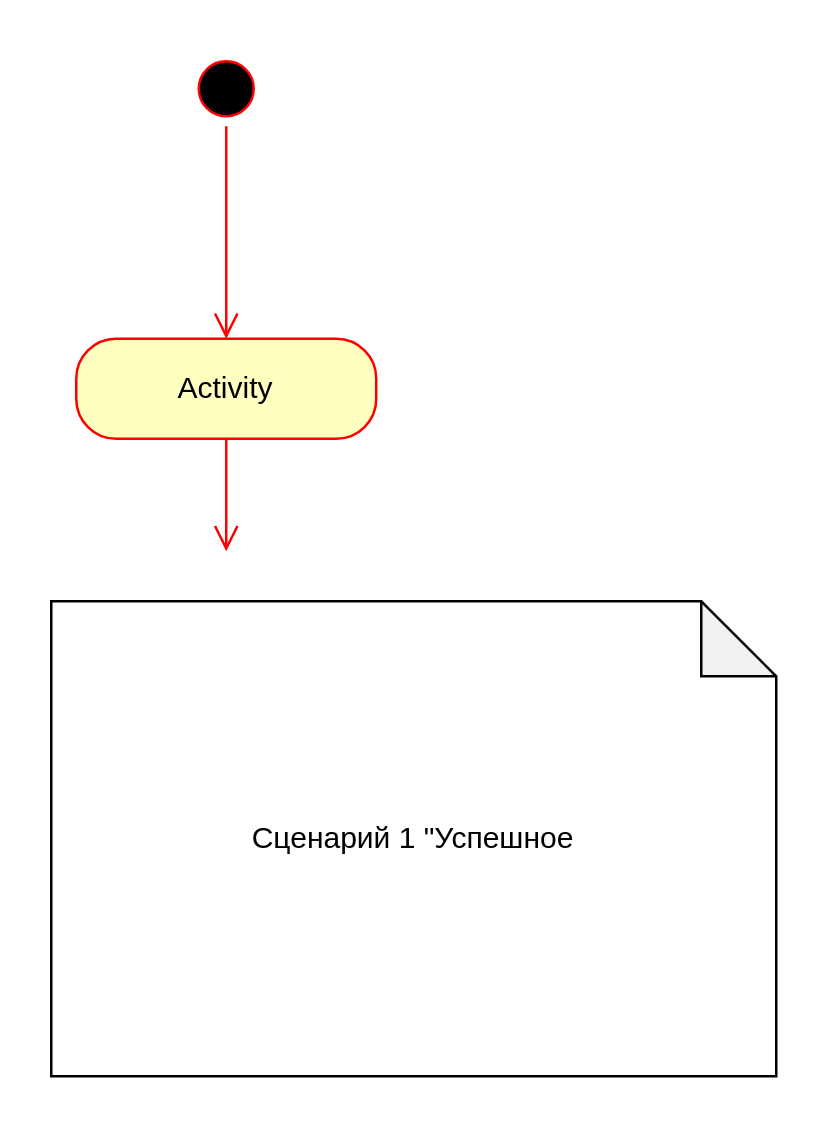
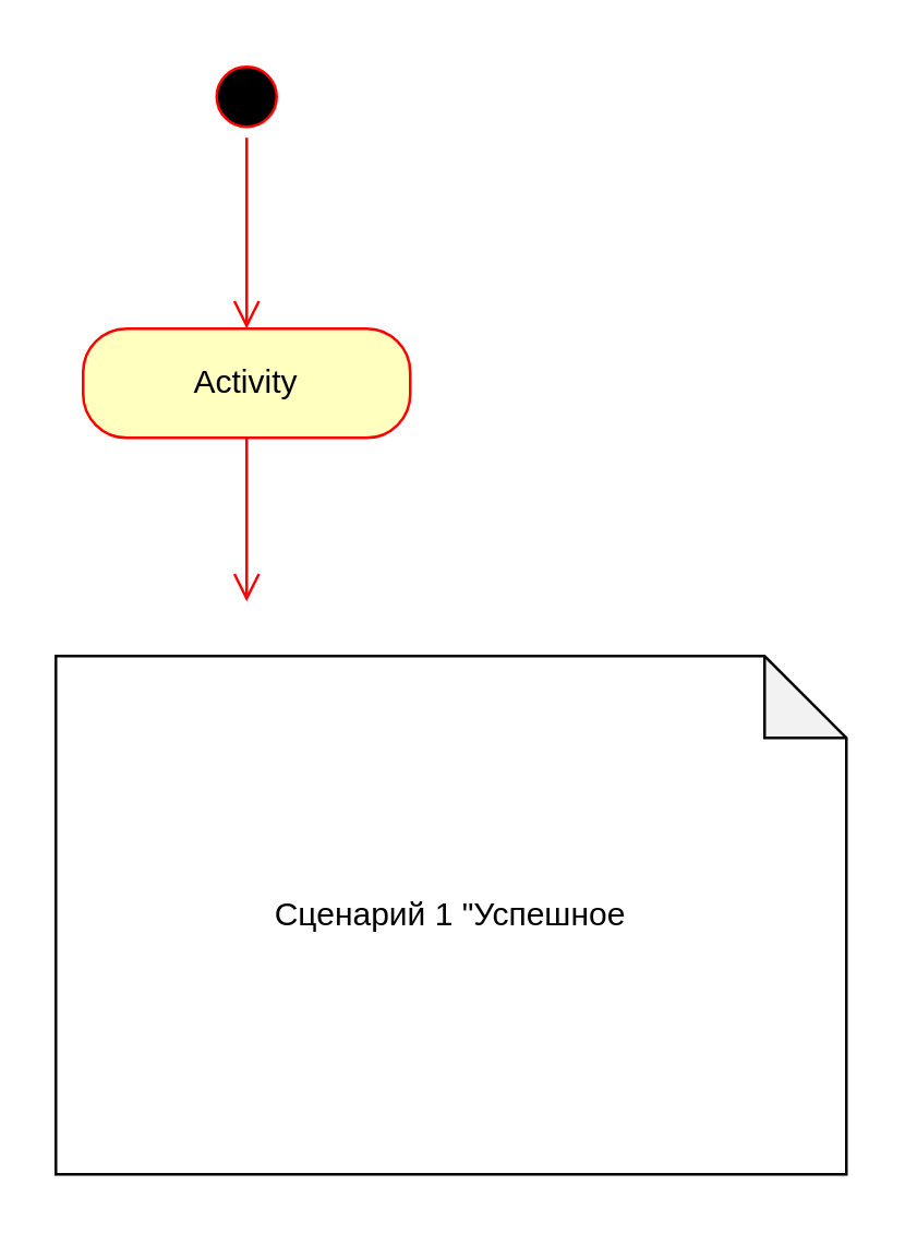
  <mxCell id="0" />
  <mxCell id="1" parent="0" />
  <mxCell id="2" value="" style="ellipse;html=1;shape=startState;fillColor=#000000;strokeColor=#ff0000;" vertex="1" parent="1"><mxGeometry x="75" y="20" width="30" height="30" as="geometry" /></mxCell>
  <mxCell id="3" value="" style="edgeStyle=orthogonalEdgeStyle;html=1;verticalAlign=bottom;endArrow=open;endSize=8;strokeColor=#ff0000;rounded=0;entryX=0.5;entryY=0;entryDx=0;entryDy=0;" edge="1" source="2" parent="1" target="4"><mxGeometry relative="1" as="geometry"><mxPoint x="75" y="100" as="targetPoint" /></mxGeometry></mxCell>
- <mxCell id="4" value="Activity" style="rounded=1;whiteSpace=wrap;html=1;arcSize=40;fontColor=#000000;fillColor=#ffffc0;strokeColor=#ff0000;" vertex="1" parent="1"><mxGeometry x="30" y="135" width="120" height="40" as="geometry" /></mxCell>
+ <mxCell id="4" value="Activity" style="rounded=1;whiteSpace=wrap;html=1;arcSize=40;fontColor=#000000;fillColor=#ffffc0;strokeColor=#ff0000;" vertex="1" parent="1"><mxGeometry x="30" y="120" width="120" height="40" as="geometry" /></mxCell>
  <mxCell id="5" value="" style="edgeStyle=orthogonalEdgeStyle;html=1;verticalAlign=bottom;endArrow=open;endSize=8;strokeColor=#ff0000;rounded=0;" edge="1" source="4" parent="1"><mxGeometry relative="1" as="geometry"><mxPoint x="90" y="220" as="targetPoint" /></mxGeometry></mxCell>
  <mxCell id="6" value="Сценарий 1 &quot;Успешное" style="shape=note;whiteSpace=wrap;html=1;backgroundOutline=1;darkOpacity=0.05;" vertex="1" parent="1"><mxGeometry x="20" y="240" width="290" height="190" as="geometry" /></mxCell>
